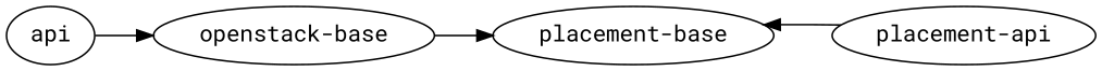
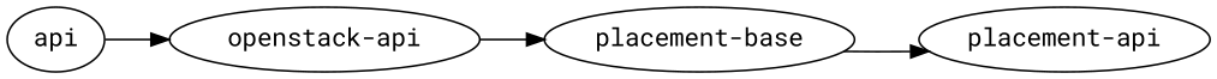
  digraph {
    fontname="Roboto Mono"
    rankdir=LR
    node [fontname="Roboto Mono"]
    edge [fontname="Roboto Mono"]
    "placement-base"
    "placement-api"
-   "openstack-base"
+   "openstack-base" [label="openstack-api"]
    n4 [label=api]
-   "placement-api" -> "placement-base"
+   "placement-base" -> "placement-api"
    "openstack-base" -> "placement-base"
    n4 -> "openstack-base"
  }
